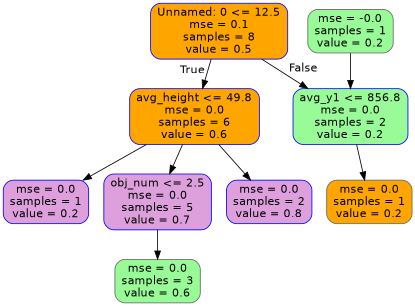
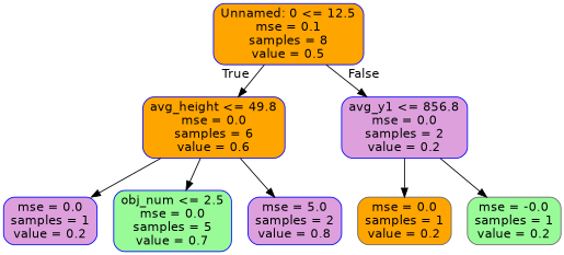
  digraph {
    node [color=blue fillcolor=orange fontname=helvetica shape=box style="rounded,filled"]
    edge [fontname=helvetica]
    n1 [label="Unnamed: 0 <= 12.5\nmse = 0.1\nsamples = 8\nvalue = 0.5"]
    n2 [label="avg_height <= 49.8\nmse = 0.0\nsamples = 6\nvalue = 0.6"]
-   n3 [fillcolor=palegreen label="avg_y1 <= 856.8\nmse = 0.0\nsamples = 2\nvalue = 0.2"]
+   n3 [fillcolor=plum label="avg_y1 <= 856.8\nmse = 0.0\nsamples = 2\nvalue = 0.2"]
    n4 [fillcolor=plum label="mse = 0.0\nsamples = 1\nvalue = 0.2"]
-   n5 [fillcolor=plum label="obj_num <= 2.5\nmse = 0.0\nsamples = 5\nvalue = 0.7"]
-   n6 [fillcolor=plum label="mse = 0.0\nsamples = 2\nvalue = 0.8"]
+   n5 [fillcolor=palegreen label="obj_num <= 2.5\nmse = 0.0\nsamples = 5\nvalue = 0.7"]
+   n6 [fillcolor=plum label="mse = 5.0\nsamples = 2\nvalue = 0.8"]
    n7 [color=gray40 label="mse = 0.0\nsamples = 1\nvalue = 0.2"]
    n8 [color=gray40 fillcolor=palegreen label="mse = -0.0\nsamples = 1\nvalue = 0.2"]
-   n9 [color=gray40 fillcolor=palegreen label="mse = 0.0\nsamples = 3\nvalue = 0.6"]
    n1 -> n2 [headlabel=True labelangle=45 labeldistance=2.5]
    n1 -> n3 [headlabel=False labelangle=-45 labeldistance=2.5]
    n2 -> n4
    n2 -> n5
    n2 -> n6
    n3 -> n7
-   n8 -> n3
-   n5 -> n9
+   n3 -> n8
  }
